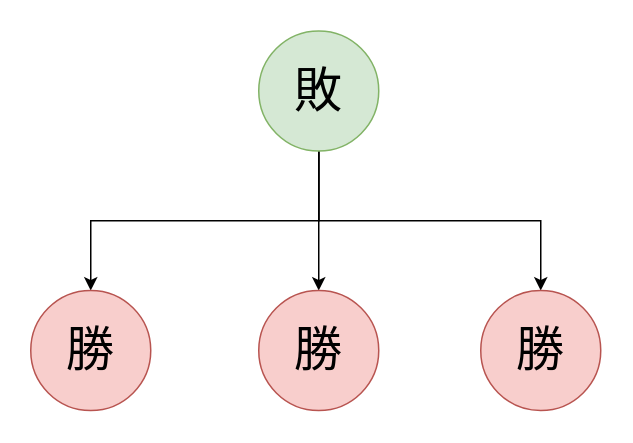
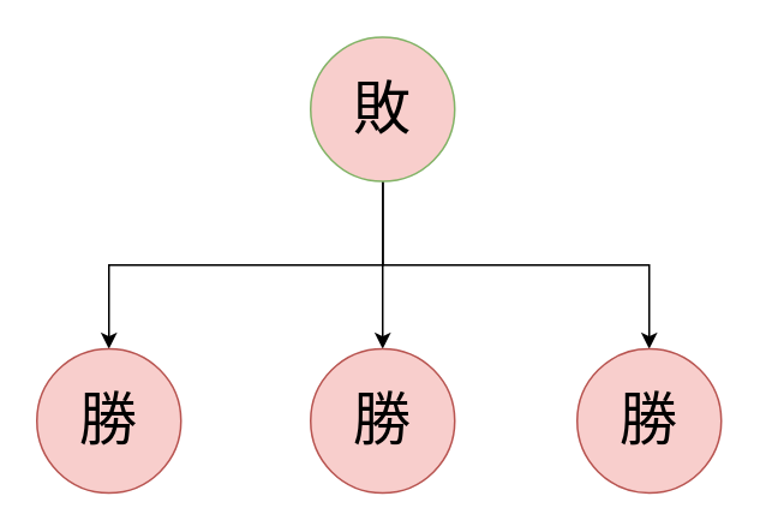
  <mxCell id="0" />
  <mxCell id="1" parent="0" />
  <mxCell id="2" style="edgeStyle=orthogonalEdgeStyle;rounded=0;orthogonalLoop=1;jettySize=auto;html=1;exitX=0.5;exitY=1;exitDx=0;exitDy=0;entryX=0.5;entryY=0;entryDx=0;entryDy=0;" edge="1" parent="1" source="5" target="6"><mxGeometry relative="1" as="geometry" /></mxCell>
  <mxCell id="3" style="edgeStyle=orthogonalEdgeStyle;rounded=0;orthogonalLoop=1;jettySize=auto;html=1;exitX=0.5;exitY=1;exitDx=0;exitDy=0;entryX=0.5;entryY=0;entryDx=0;entryDy=0;" edge="1" parent="1" source="5" target="7"><mxGeometry relative="1" as="geometry" /></mxCell>
  <mxCell id="4" style="edgeStyle=orthogonalEdgeStyle;rounded=0;orthogonalLoop=1;jettySize=auto;html=1;exitX=0.5;exitY=1;exitDx=0;exitDy=0;entryX=0.5;entryY=0;entryDx=0;entryDy=0;" edge="1" parent="1" source="5" target="8"><mxGeometry relative="1" as="geometry" /></mxCell>
- <mxCell id="5" value="&lt;font style=&quot;font-size: 32px;&quot;&gt;敗&lt;/font&gt;" style="ellipse;whiteSpace=wrap;html=1;aspect=fixed;fillColor=#d5e8d4;strokeColor=#82b366;" vertex="1" parent="1"><mxGeometry x="172" y="20" width="80" height="80" as="geometry" /></mxCell>
+ <mxCell id="5" value="&lt;font style=&quot;font-size: 32px;&quot;&gt;敗&lt;/font&gt;" style="ellipse;whiteSpace=wrap;html=1;aspect=fixed;fillColor=#f8cecc;strokeColor=#82b366;" vertex="1" parent="1"><mxGeometry x="172" y="20" width="80" height="80" as="geometry" /></mxCell>
  <mxCell id="6" value="&lt;font style=&quot;font-size: 32px;&quot;&gt;勝&lt;/font&gt;" style="ellipse;whiteSpace=wrap;html=1;aspect=fixed;fillColor=#f8cecc;strokeColor=#b85450;" vertex="1" parent="1"><mxGeometry x="20" y="193" width="80" height="80" as="geometry" /></mxCell>
  <mxCell id="7" value="&lt;font style=&quot;font-size: 32px;&quot;&gt;勝&lt;/font&gt;" style="ellipse;whiteSpace=wrap;html=1;aspect=fixed;fillColor=#f8cecc;strokeColor=#b85450;" vertex="1" parent="1"><mxGeometry x="172" y="193" width="80" height="80" as="geometry" /></mxCell>
  <mxCell id="8" value="&lt;font style=&quot;font-size: 32px;&quot;&gt;勝&lt;/font&gt;" style="ellipse;whiteSpace=wrap;html=1;aspect=fixed;fillColor=#f8cecc;strokeColor=#b85450;" vertex="1" parent="1"><mxGeometry x="320" y="193" width="80" height="80" as="geometry" /></mxCell>
